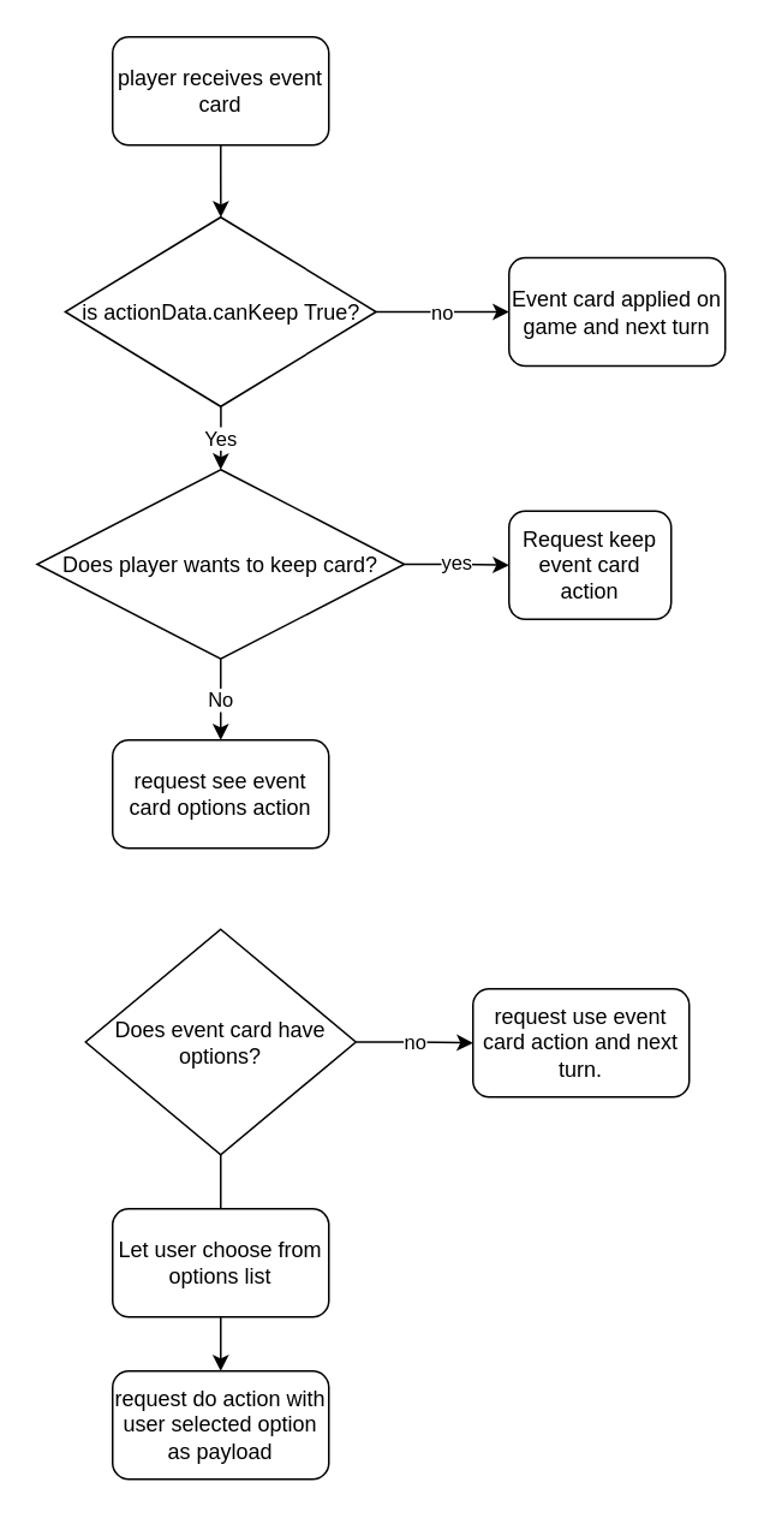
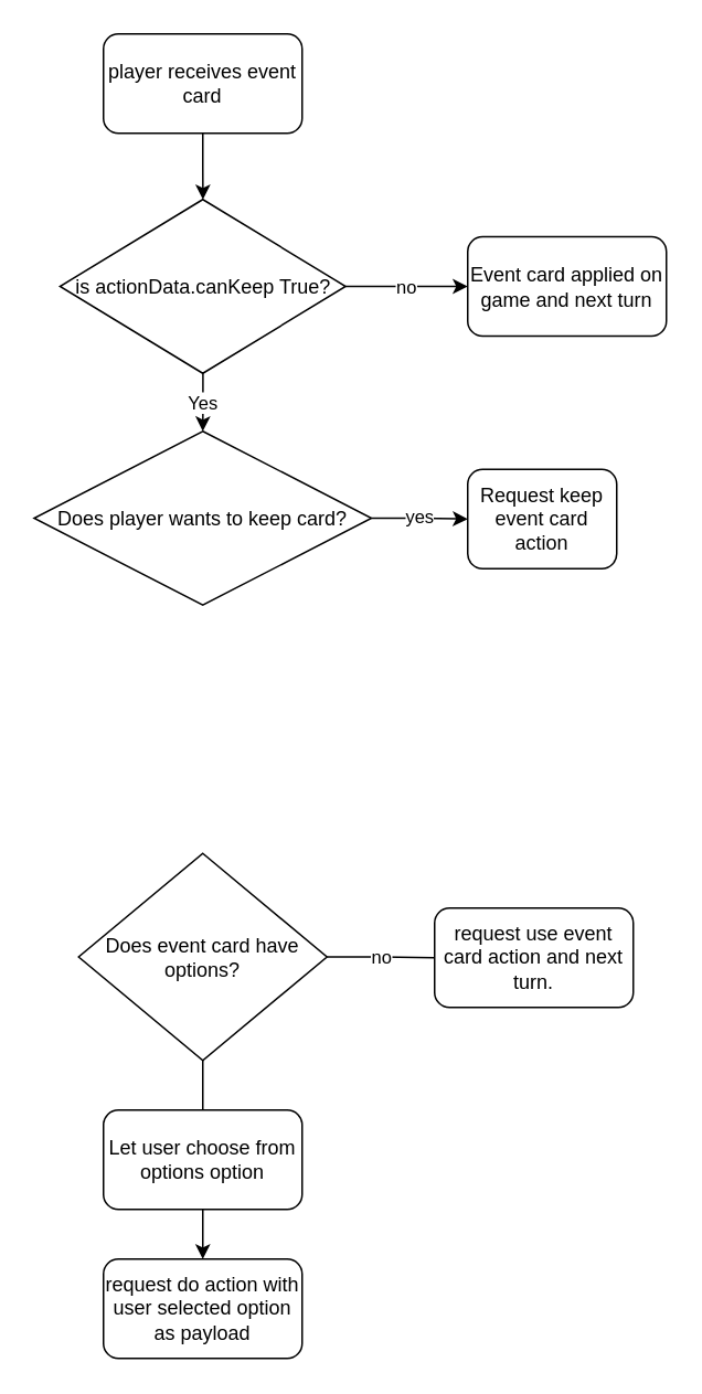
  <mxCell id="0" />
  <mxCell id="1" parent="0" />
  <mxCell id="2" value="" style="edgeStyle=orthogonalEdgeStyle;rounded=0;orthogonalLoop=1;jettySize=auto;html=1;" parent="1" source="3" target="6" edge="1"><mxGeometry relative="1" as="geometry" /></mxCell>
  <mxCell id="3" value="player receives event card" style="rounded=1;whiteSpace=wrap;html=1;" parent="1" vertex="1"><mxGeometry x="62" y="20" width="120" height="60" as="geometry" /></mxCell>
  <mxCell id="4" value="no" style="edgeStyle=orthogonalEdgeStyle;rounded=0;orthogonalLoop=1;jettySize=auto;html=1;" edge="1" parent="1" source="6" target="7"><mxGeometry relative="1" as="geometry" /></mxCell>
  <mxCell id="5" value="Yes" style="edgeStyle=orthogonalEdgeStyle;rounded=0;orthogonalLoop=1;jettySize=auto;html=1;" edge="1" parent="1" source="6" target="10"><mxGeometry relative="1" as="geometry" /></mxCell>
  <mxCell id="6" value="is actionData.canKeep True?" style="rhombus;whiteSpace=wrap;html=1;" parent="1" vertex="1"><mxGeometry x="35.75" y="120" width="172.5" height="105" as="geometry" /></mxCell>
  <mxCell id="7" value="Event card applied on game and next turn" style="rounded=1;whiteSpace=wrap;html=1;" vertex="1" parent="1"><mxGeometry x="282" y="142.5" width="120" height="60" as="geometry" /></mxCell>
- <mxCell id="8" value="&lt;div&gt;No&lt;/div&gt;" style="edgeStyle=orthogonalEdgeStyle;rounded=0;orthogonalLoop=1;jettySize=auto;html=1;" edge="1" parent="1" source="10" target="11"><mxGeometry relative="1" as="geometry" /></mxCell>
  <mxCell id="9" value="yes" style="edgeStyle=orthogonalEdgeStyle;rounded=0;orthogonalLoop=1;jettySize=auto;html=1;" edge="1" parent="1" source="10" target="19"><mxGeometry relative="1" as="geometry" /></mxCell>
  <mxCell id="10" value="Does player wants to keep card?" style="rhombus;whiteSpace=wrap;html=1;" vertex="1" parent="1"><mxGeometry x="20.13" y="260" width="203.75" height="105" as="geometry" /></mxCell>
- <mxCell id="11" value="request see event card options action" style="rounded=1;whiteSpace=wrap;html=1;" vertex="1" parent="1"><mxGeometry x="62" y="410" width="120" height="60" as="geometry" /></mxCell>
- <mxCell id="12" value="no" style="edgeStyle=orthogonalEdgeStyle;rounded=0;orthogonalLoop=1;jettySize=auto;html=1;" edge="1" parent="1" source="14" target="15"><mxGeometry relative="1" as="geometry" /></mxCell>
+ <mxCell id="12" value="no" style="edgeStyle=orthogonalEdgeStyle;rounded=0;orthogonalLoop=1;jettySize=auto;html=1;endArrow=none;" edge="1" parent="1" source="14" target="15"><mxGeometry relative="1" as="geometry" /></mxCell>
  <mxCell id="13" value="" style="edgeStyle=orthogonalEdgeStyle;rounded=0;orthogonalLoop=1;jettySize=auto;html=1;endArrow=none;" edge="1" parent="1" source="14" target="17"><mxGeometry relative="1" as="geometry" /></mxCell>
  <mxCell id="14" value="&lt;div&gt;Does event card have options?&lt;/div&gt;" style="rhombus;whiteSpace=wrap;html=1;" vertex="1" parent="1"><mxGeometry x="47" y="515" width="150" height="125" as="geometry" /></mxCell>
  <mxCell id="15" value="request use event card action and next turn." style="rounded=1;whiteSpace=wrap;html=1;" vertex="1" parent="1"><mxGeometry x="262" y="548" width="120" height="60" as="geometry" /></mxCell>
  <mxCell id="16" value="" style="edgeStyle=orthogonalEdgeStyle;rounded=0;orthogonalLoop=1;jettySize=auto;html=1;" edge="1" parent="1" source="17" target="18"><mxGeometry relative="1" as="geometry" /></mxCell>
- <mxCell id="17" value="Let user choose from options list" style="rounded=1;whiteSpace=wrap;html=1;" vertex="1" parent="1"><mxGeometry x="62" y="670" width="120" height="60" as="geometry" /></mxCell>
+ <mxCell id="17" value="Let user choose from options option" style="rounded=1;whiteSpace=wrap;html=1;" vertex="1" parent="1"><mxGeometry x="62" y="670" width="120" height="60" as="geometry" /></mxCell>
  <mxCell id="18" value="request do action with user selected option as payload" style="rounded=1;whiteSpace=wrap;html=1;" vertex="1" parent="1"><mxGeometry x="62" y="760" width="120" height="60" as="geometry" /></mxCell>
  <mxCell id="19" value="&lt;div&gt;Request keep event card action&lt;/div&gt;" style="rounded=1;whiteSpace=wrap;html=1;" vertex="1" parent="1"><mxGeometry x="282" y="283" width="90" height="60" as="geometry" /></mxCell>
